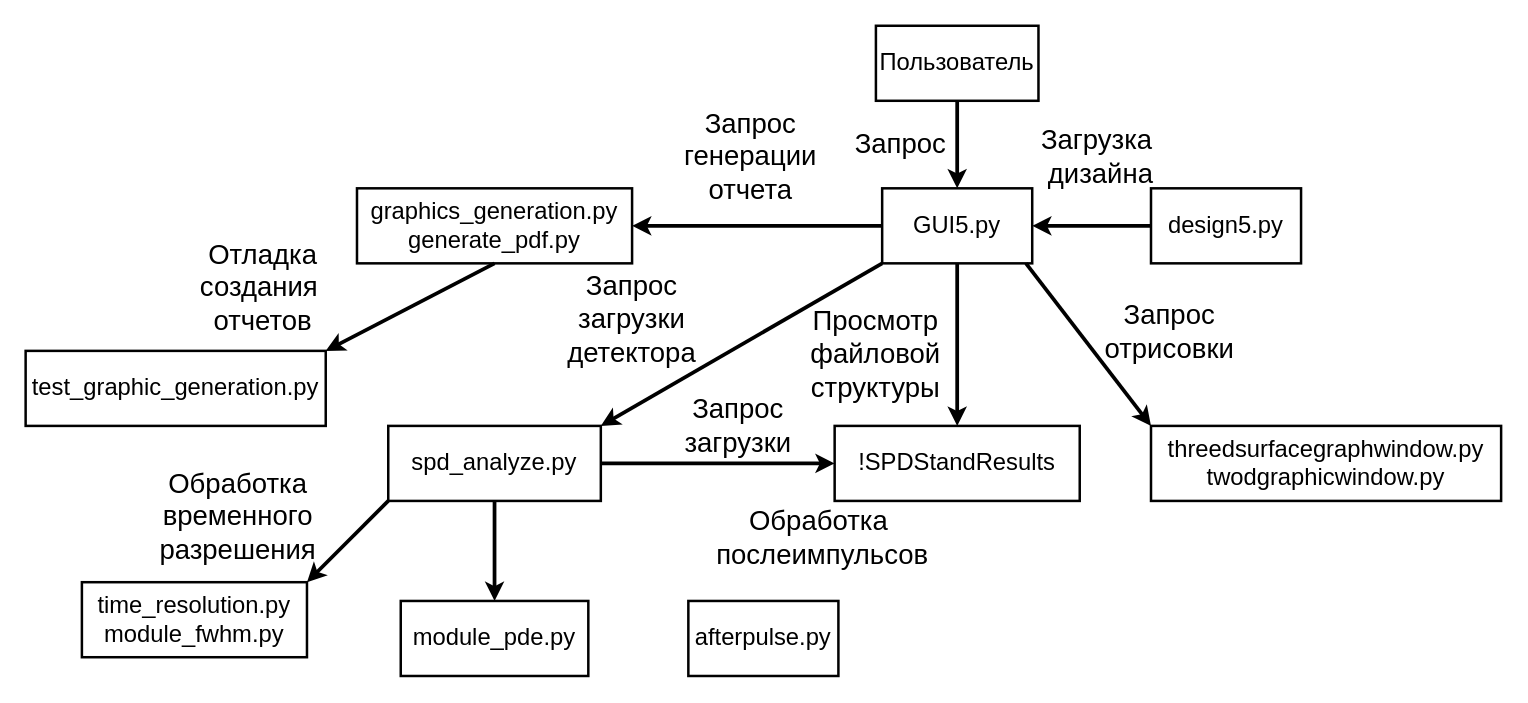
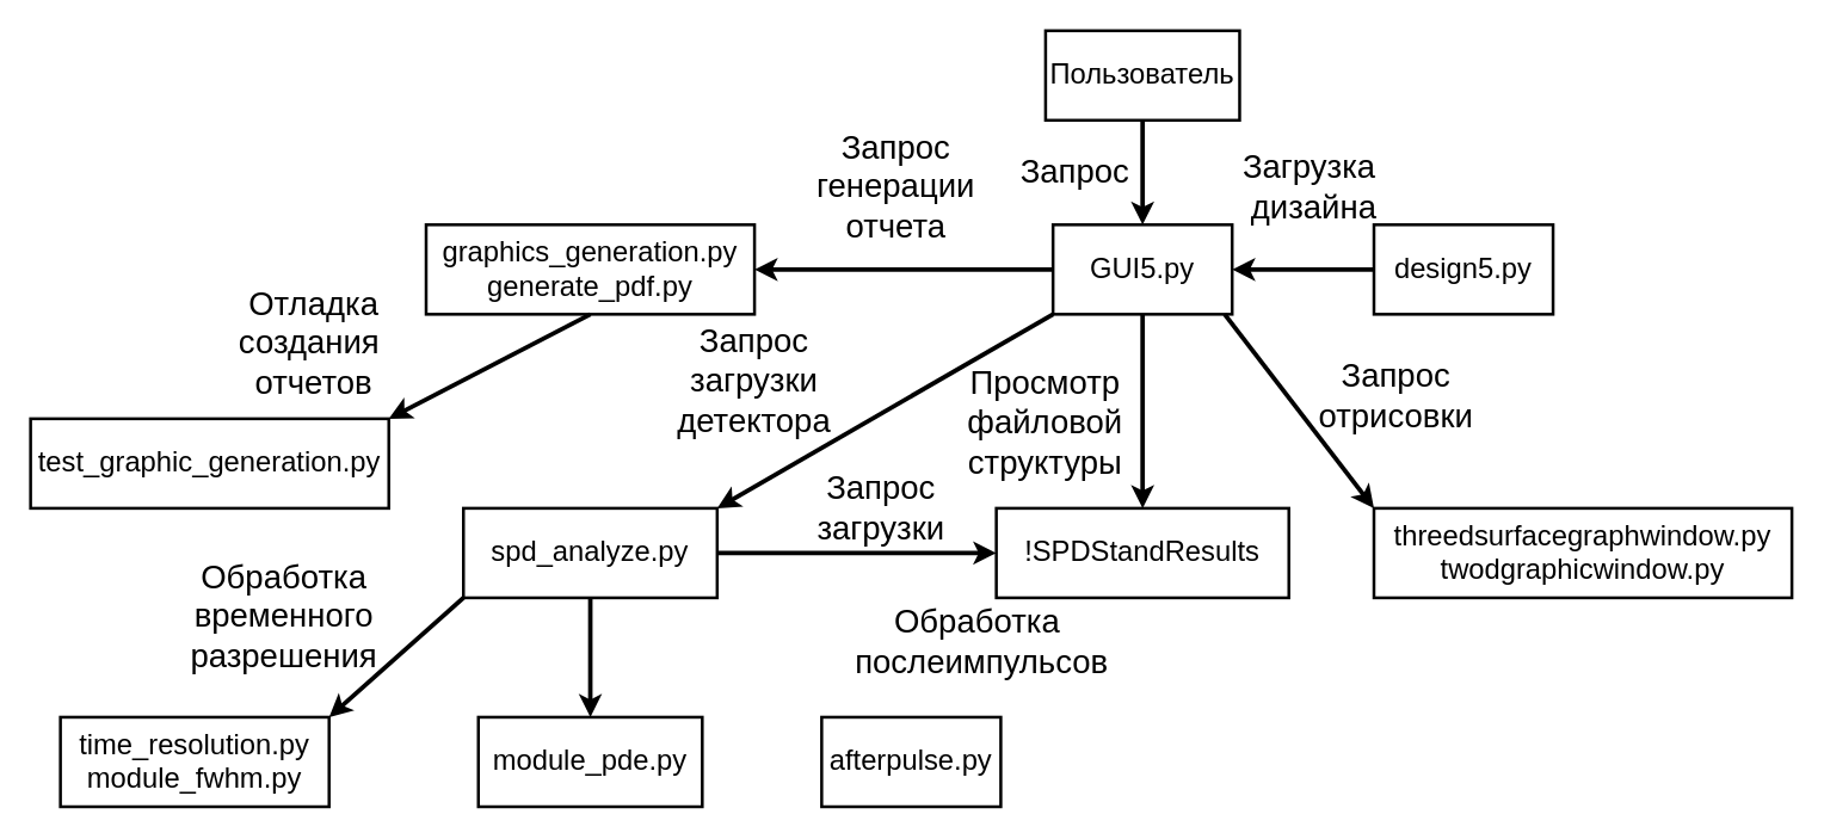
  <mxCell id="0" />
  <mxCell id="1" parent="0" />
  <mxCell id="2" style="edgeStyle=orthogonalEdgeStyle;rounded=0;orthogonalLoop=1;jettySize=auto;html=1;entryX=0.5;entryY=0;entryDx=0;entryDy=0;fontSize=19;strokeWidth=3;" edge="1" parent="1" source="3" target="6"><mxGeometry relative="1" as="geometry" /></mxCell>
  <mxCell id="3" value="Пользователь" style="rounded=0;whiteSpace=wrap;html=1;strokeWidth=2;fontSize=19;" vertex="1" parent="1"><mxGeometry x="700" y="20" width="130" height="60" as="geometry" /></mxCell>
  <mxCell id="4" style="edgeStyle=orthogonalEdgeStyle;rounded=0;orthogonalLoop=1;jettySize=auto;html=1;entryX=0.5;entryY=0;entryDx=0;entryDy=0;fontSize=19;strokeWidth=3;" edge="1" parent="1" source="6" target="10"><mxGeometry relative="1" as="geometry" /></mxCell>
  <mxCell id="5" style="edgeStyle=orthogonalEdgeStyle;rounded=0;orthogonalLoop=1;jettySize=auto;html=1;exitX=0;exitY=0.5;exitDx=0;exitDy=0;entryX=1;entryY=0.5;entryDx=0;entryDy=0;fontSize=19;strokeWidth=3;" edge="1" parent="1" source="6" target="18"><mxGeometry relative="1" as="geometry" /></mxCell>
  <mxCell id="6" value="GUI5.py" style="rounded=0;whiteSpace=wrap;html=1;fontSize=19;strokeWidth=2;" vertex="1" parent="1"><mxGeometry x="705" y="150" width="120" height="60" as="geometry" /></mxCell>
  <mxCell id="7" style="edgeStyle=orthogonalEdgeStyle;rounded=0;orthogonalLoop=1;jettySize=auto;html=1;entryX=1;entryY=0.5;entryDx=0;entryDy=0;fontSize=19;strokeWidth=3;" edge="1" parent="1" source="8" target="6"><mxGeometry relative="1" as="geometry" /></mxCell>
  <mxCell id="8" value="design5.py" style="rounded=0;whiteSpace=wrap;html=1;fontSize=19;strokeWidth=2;" vertex="1" parent="1"><mxGeometry x="920" y="150" width="120" height="60" as="geometry" /></mxCell>
  <mxCell id="9" value="threedsurfacegraphwindow.py&lt;br&gt;twodgraphicwindow.py" style="rounded=0;whiteSpace=wrap;html=1;fontSize=19;strokeWidth=2;" vertex="1" parent="1"><mxGeometry x="920" y="340" width="280" height="60" as="geometry" /></mxCell>
  <mxCell id="10" value="!SPDStandResults" style="rounded=0;whiteSpace=wrap;html=1;fontSize=19;strokeWidth=2;" vertex="1" parent="1"><mxGeometry x="667" y="340" width="196" height="60" as="geometry" /></mxCell>
  <mxCell id="11" style="edgeStyle=orthogonalEdgeStyle;rounded=0;orthogonalLoop=1;jettySize=auto;html=1;entryX=0.5;entryY=0;entryDx=0;entryDy=0;fontSize=19;strokeWidth=3;" edge="1" parent="1" source="13" target="14"><mxGeometry relative="1" as="geometry" /></mxCell>
  <mxCell id="12" style="edgeStyle=orthogonalEdgeStyle;rounded=0;orthogonalLoop=1;jettySize=auto;html=1;entryX=0;entryY=0.5;entryDx=0;entryDy=0;fontSize=22;strokeWidth=3;" edge="1" parent="1" source="13" target="10"><mxGeometry relative="1" as="geometry" /></mxCell>
  <mxCell id="13" value="spd_analyze.py" style="rounded=0;whiteSpace=wrap;html=1;fontSize=19;strokeWidth=2;" vertex="1" parent="1"><mxGeometry x="310" y="340" width="170" height="60" as="geometry" /></mxCell>
  <mxCell id="14" value="module_pde.py" style="rounded=0;whiteSpace=wrap;html=1;fontSize=19;strokeWidth=2;" vertex="1" parent="1"><mxGeometry x="320" y="480" width="150" height="60" as="geometry" /></mxCell>
- <mxCell id="15" value="time_resolution.py&lt;br&gt;module_fwhm.py" style="rounded=0;whiteSpace=wrap;html=1;fontSize=19;strokeWidth=2;" vertex="1" parent="1"><mxGeometry x="65" y="465" width="180" height="60" as="geometry" /></mxCell>
+ <mxCell id="15" value="time_resolution.py&lt;br&gt;module_fwhm.py" style="rounded=0;whiteSpace=wrap;html=1;fontSize=19;strokeWidth=2;" vertex="1" parent="1"><mxGeometry x="40" y="480" width="180" height="60" as="geometry" /></mxCell>
  <mxCell id="16" value="afterpulse.py" style="rounded=0;whiteSpace=wrap;html=1;fontSize=19;strokeWidth=2;" vertex="1" parent="1"><mxGeometry x="550" y="480" width="120" height="60" as="geometry" /></mxCell>
  <mxCell id="17" value="test_graphic_generation.py" style="rounded=0;whiteSpace=wrap;html=1;fontSize=19;strokeWidth=2;" vertex="1" parent="1"><mxGeometry x="20" y="280" width="240" height="60" as="geometry" /></mxCell>
  <mxCell id="18" value="graphics_generation.py&lt;br&gt;generate_pdf.py" style="rounded=0;whiteSpace=wrap;html=1;fontSize=19;strokeWidth=2;" vertex="1" parent="1"><mxGeometry x="285" y="150" width="220" height="60" as="geometry" /></mxCell>
  <mxCell id="19" value="" style="endArrow=classic;html=1;fontSize=19;strokeWidth=3;entryX=0;entryY=0;entryDx=0;entryDy=0;" edge="1" parent="1" target="9"><mxGeometry width="50" height="50" relative="1" as="geometry"><mxPoint x="820" y="210" as="sourcePoint" /><mxPoint x="870" y="160" as="targetPoint" /></mxGeometry></mxCell>
  <mxCell id="20" value="" style="endArrow=classic;html=1;fontSize=19;strokeWidth=3;entryX=1;entryY=0;entryDx=0;entryDy=0;exitX=0;exitY=1;exitDx=0;exitDy=0;" edge="1" parent="1" source="6" target="13"><mxGeometry width="50" height="50" relative="1" as="geometry"><mxPoint x="610" y="210" as="sourcePoint" /><mxPoint x="660" y="160" as="targetPoint" /></mxGeometry></mxCell>
  <mxCell id="21" value="" style="endArrow=classic;html=1;fontSize=19;strokeWidth=3;exitX=0.5;exitY=1;exitDx=0;exitDy=0;" edge="1" parent="1" source="18"><mxGeometry width="50" height="50" relative="1" as="geometry"><mxPoint x="160" y="200" as="sourcePoint" /><mxPoint x="260" y="280" as="targetPoint" /></mxGeometry></mxCell>
  <mxCell id="22" value="" style="endArrow=classic;html=1;fontSize=19;strokeWidth=3;entryX=1;entryY=0;entryDx=0;entryDy=0;exitX=0;exitY=1;exitDx=0;exitDy=0;" edge="1" parent="1" source="13" target="15"><mxGeometry width="50" height="50" relative="1" as="geometry"><mxPoint x="260" y="460" as="sourcePoint" /><mxPoint x="310" y="410" as="targetPoint" /></mxGeometry></mxCell>
  <mxCell id="23" value="Запрос" style="text;html=1;strokeColor=none;fillColor=none;align=center;verticalAlign=middle;whiteSpace=wrap;rounded=0;fontSize=22;" vertex="1" parent="1"><mxGeometry x="680" y="100" width="80" height="30" as="geometry" /></mxCell>
  <mxCell id="24" value="Загрузка&amp;nbsp;&lt;br&gt;дизайна" style="text;html=1;strokeColor=none;fillColor=none;align=center;verticalAlign=middle;whiteSpace=wrap;rounded=0;fontSize=22;" vertex="1" parent="1"><mxGeometry x="830" y="100" width="100" height="50" as="geometry" /></mxCell>
  <mxCell id="25" value="Запрос&lt;br&gt;генерации&lt;br&gt;отчета" style="text;html=1;strokeColor=none;fillColor=none;align=center;verticalAlign=middle;whiteSpace=wrap;rounded=0;fontSize=22;" vertex="1" parent="1"><mxGeometry x="515" y="80" width="170" height="90" as="geometry" /></mxCell>
  <mxCell id="26" value="Просмотр файловой&lt;br&gt;структуры" style="text;html=1;strokeColor=none;fillColor=none;align=center;verticalAlign=middle;whiteSpace=wrap;rounded=0;fontSize=22;" vertex="1" parent="1"><mxGeometry x="630" y="240" width="140" height="85" as="geometry" /></mxCell>
  <mxCell id="27" value="Запрос отрисовки" style="text;html=1;strokeColor=none;fillColor=none;align=center;verticalAlign=middle;whiteSpace=wrap;rounded=0;fontSize=22;" vertex="1" parent="1"><mxGeometry x="880" y="240" width="110" height="50" as="geometry" /></mxCell>
  <mxCell id="28" value="Запрос&lt;br&gt;загрузки&lt;br&gt;детектора" style="text;html=1;strokeColor=none;fillColor=none;align=center;verticalAlign=middle;whiteSpace=wrap;rounded=0;fontSize=22;" vertex="1" parent="1"><mxGeometry x="430" y="220" width="150" height="70" as="geometry" /></mxCell>
  <mxCell id="29" value="Отладка&lt;br&gt;создания&amp;nbsp;&lt;br&gt;отчетов" style="text;html=1;strokeColor=none;fillColor=none;align=center;verticalAlign=middle;whiteSpace=wrap;rounded=0;fontSize=22;" vertex="1" parent="1"><mxGeometry x="130" y="190" width="160" height="80" as="geometry" /></mxCell>
  <mxCell id="30" value="Обработка&amp;nbsp;&lt;br&gt;послеимпульсов" style="text;html=1;strokeColor=none;fillColor=none;align=center;verticalAlign=middle;whiteSpace=wrap;rounded=0;fontSize=22;" vertex="1" parent="1"><mxGeometry x="580" y="390" width="155" height="80" as="geometry" /></mxCell>
  <mxCell id="31" value="Обработка&lt;br&gt;временного&lt;br&gt;разрешения" style="text;html=1;strokeColor=none;fillColor=none;align=center;verticalAlign=middle;whiteSpace=wrap;rounded=0;fontSize=22;" vertex="1" parent="1"><mxGeometry x="110" y="370" width="160" height="85" as="geometry" /></mxCell>
  <mxCell id="32" value="Запрос&lt;br&gt;загрузки" style="text;html=1;strokeColor=none;fillColor=none;align=center;verticalAlign=middle;whiteSpace=wrap;rounded=0;fontSize=22;" vertex="1" parent="1"><mxGeometry x="530" y="310" width="120" height="60" as="geometry" /></mxCell>
